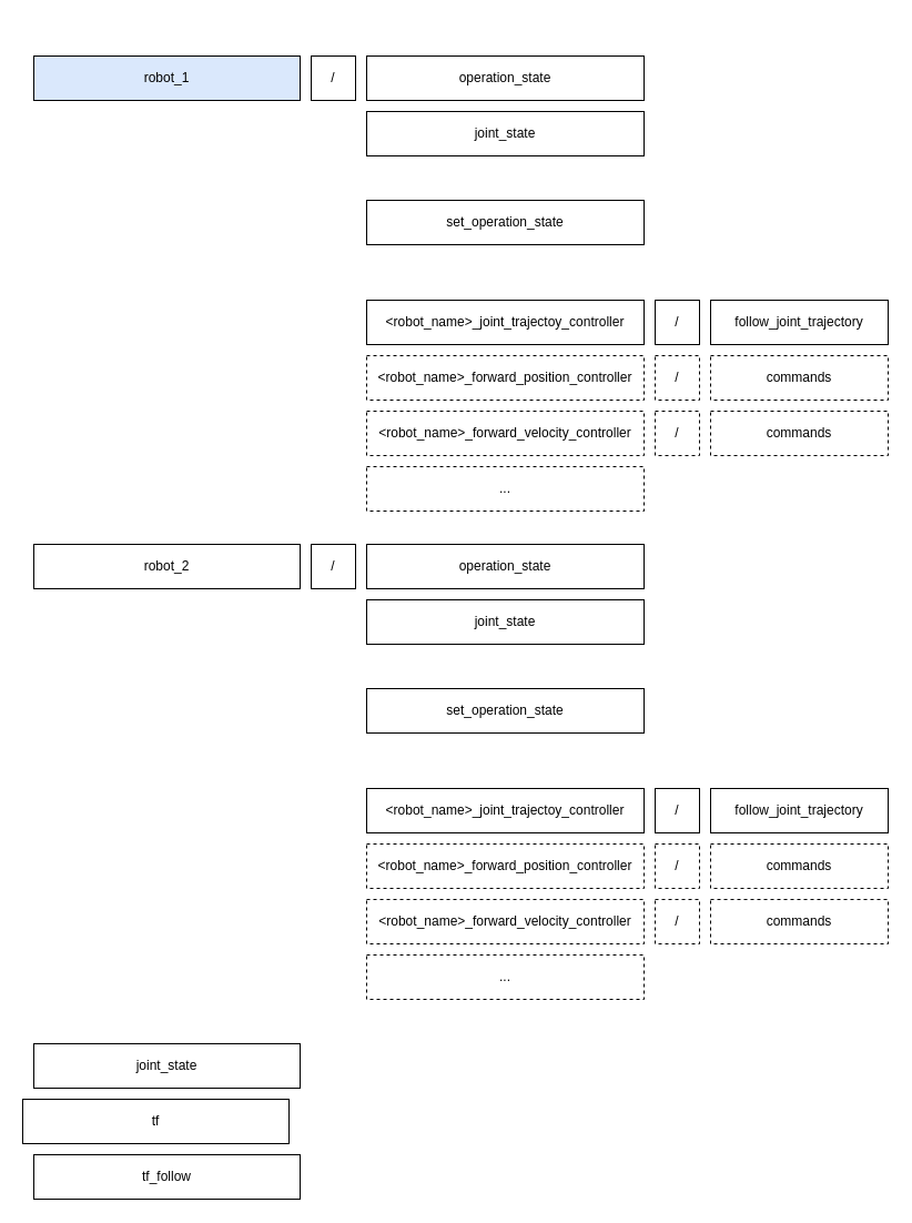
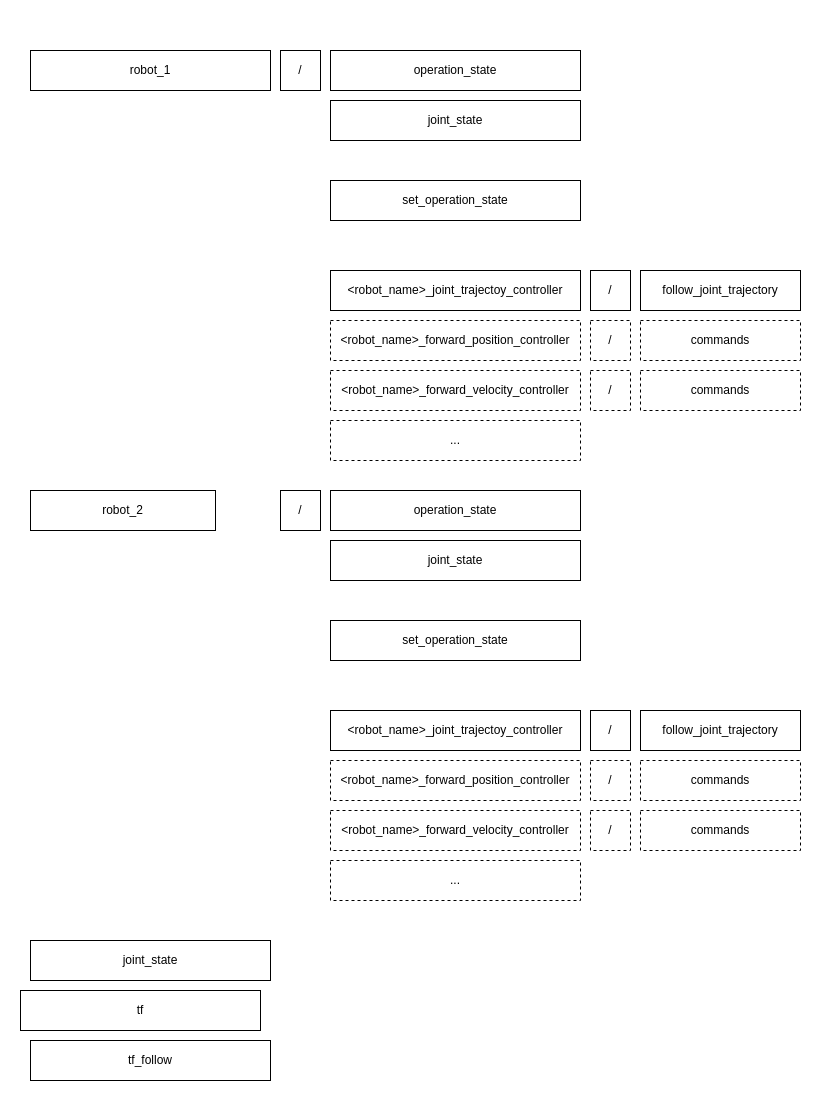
  <mxCell id="0" />
  <mxCell id="1" parent="0" />
- <mxCell id="2" value="robot_1" style="rounded=0;whiteSpace=wrap;html=1;fillColor=#dae8fc;" parent="1" vertex="1"><mxGeometry x="30" y="50" width="240" height="40" as="geometry" /></mxCell>
+ <mxCell id="2" value="robot_1" style="rounded=0;whiteSpace=wrap;html=1;" parent="1" vertex="1"><mxGeometry x="30" y="50" width="240" height="40" as="geometry" /></mxCell>
  <mxCell id="3" value="/" style="rounded=0;whiteSpace=wrap;html=1;" parent="1" vertex="1"><mxGeometry x="280" y="50" width="40" height="40" as="geometry" /></mxCell>
  <mxCell id="4" value="operation_state" style="rounded=0;whiteSpace=wrap;html=1;" parent="1" vertex="1"><mxGeometry x="330" y="50" width="250" height="40" as="geometry" /></mxCell>
  <mxCell id="5" value="Namespace" style="text;html=1;strokeColor=none;fillColor=none;align=left;verticalAlign=middle;whiteSpace=wrap;rounded=0;spacingLeft=5;fontColor=#ffffff;fontStyle=1" parent="1" vertex="1"><mxGeometry x="30" y="20" width="290" height="30" as="geometry" /></mxCell>
  <mxCell id="6" value="Publisher" style="text;html=1;strokeColor=none;fillColor=none;align=left;verticalAlign=middle;whiteSpace=wrap;rounded=0;fontColor=#ffffff;spacingLeft=5;fontStyle=1" parent="1" vertex="1"><mxGeometry x="330" y="20" width="470" height="30" as="geometry" /></mxCell>
  <mxCell id="7" value="set_operation_state" style="rounded=0;whiteSpace=wrap;html=1;" parent="1" vertex="1"><mxGeometry x="330" y="180" width="250" height="40" as="geometry" /></mxCell>
  <mxCell id="8" value="joint_state" style="rounded=0;whiteSpace=wrap;html=1;" parent="1" vertex="1"><mxGeometry x="330" y="100" width="250" height="40" as="geometry" /></mxCell>
  <mxCell id="9" value="follow_joint_trajectory" style="rounded=0;whiteSpace=wrap;html=1;" parent="1" vertex="1"><mxGeometry x="640" y="270" width="160" height="40" as="geometry" /></mxCell>
  <mxCell id="10" value="Action" style="text;html=1;strokeColor=none;fillColor=none;align=left;verticalAlign=middle;whiteSpace=wrap;rounded=0;fontColor=#ffffff;spacingLeft=5;fontStyle=1" parent="1" vertex="1"><mxGeometry x="330" y="240" width="470" height="30" as="geometry" /></mxCell>
  <mxCell id="11" value="&amp;lt;robot_name&amp;gt;_joint_trajectoy_controller" style="rounded=0;whiteSpace=wrap;html=1;" parent="1" vertex="1"><mxGeometry x="330" y="270" width="250" height="40" as="geometry" /></mxCell>
  <mxCell id="12" value="/" style="rounded=0;whiteSpace=wrap;html=1;" parent="1" vertex="1"><mxGeometry x="590" y="270" width="40" height="40" as="geometry" /></mxCell>
  <mxCell id="13" value="&amp;lt;robot_name&amp;gt;_forward_position_controller" style="rounded=0;whiteSpace=wrap;html=1;dashed=1;" parent="1" vertex="1"><mxGeometry x="330" y="320" width="250" height="40" as="geometry" /></mxCell>
  <mxCell id="14" value="/" style="rounded=0;whiteSpace=wrap;html=1;dashed=1;" parent="1" vertex="1"><mxGeometry x="590" y="320" width="40" height="40" as="geometry" /></mxCell>
  <mxCell id="15" value="commands" style="rounded=0;whiteSpace=wrap;html=1;dashed=1;" parent="1" vertex="1"><mxGeometry x="640" y="320" width="160" height="40" as="geometry" /></mxCell>
  <mxCell id="16" value="&amp;lt;robot_name&amp;gt;_forward_velocity_controller" style="rounded=0;whiteSpace=wrap;html=1;dashed=1;" parent="1" vertex="1"><mxGeometry x="330" y="370" width="250" height="40" as="geometry" /></mxCell>
  <mxCell id="17" value="/" style="rounded=0;whiteSpace=wrap;html=1;dashed=1;" parent="1" vertex="1"><mxGeometry x="590" y="370" width="40" height="40" as="geometry" /></mxCell>
  <mxCell id="18" value="commands" style="rounded=0;whiteSpace=wrap;html=1;dashed=1;" parent="1" vertex="1"><mxGeometry x="640" y="370" width="160" height="40" as="geometry" /></mxCell>
  <mxCell id="19" value="..." style="rounded=0;whiteSpace=wrap;html=1;dashed=1;" parent="1" vertex="1"><mxGeometry x="330" y="420" width="250" height="40" as="geometry" /></mxCell>
- <mxCell id="20" value="robot_2" style="rounded=0;whiteSpace=wrap;html=1;" vertex="1" parent="1"><mxGeometry x="30" y="490" width="240" height="40" as="geometry" /></mxCell>
+ <mxCell id="20" value="robot_2" style="rounded=0;whiteSpace=wrap;html=1;" vertex="1" parent="1"><mxGeometry x="30" y="490" width="185" height="40" as="geometry" /></mxCell>
  <mxCell id="21" value="/" style="rounded=0;whiteSpace=wrap;html=1;" vertex="1" parent="1"><mxGeometry x="280" y="490" width="40" height="40" as="geometry" /></mxCell>
  <mxCell id="22" value="operation_state" style="rounded=0;whiteSpace=wrap;html=1;" vertex="1" parent="1"><mxGeometry x="330" y="490" width="250" height="40" as="geometry" /></mxCell>
  <mxCell id="23" value="set_operation_state" style="rounded=0;whiteSpace=wrap;html=1;" vertex="1" parent="1"><mxGeometry x="330" y="620" width="250" height="40" as="geometry" /></mxCell>
  <mxCell id="24" value="joint_state" style="rounded=0;whiteSpace=wrap;html=1;" vertex="1" parent="1"><mxGeometry x="330" y="540" width="250" height="40" as="geometry" /></mxCell>
  <mxCell id="25" value="follow_joint_trajectory" style="rounded=0;whiteSpace=wrap;html=1;" vertex="1" parent="1"><mxGeometry x="640" y="710" width="160" height="40" as="geometry" /></mxCell>
  <mxCell id="26" value="Action" style="text;html=1;strokeColor=none;fillColor=none;align=left;verticalAlign=middle;whiteSpace=wrap;rounded=0;fontColor=#ffffff;spacingLeft=5;fontStyle=1" vertex="1" parent="1"><mxGeometry x="330" y="680" width="470" height="30" as="geometry" /></mxCell>
  <mxCell id="27" value="&amp;lt;robot_name&amp;gt;_joint_trajectoy_controller" style="rounded=0;whiteSpace=wrap;html=1;" vertex="1" parent="1"><mxGeometry x="330" y="710" width="250" height="40" as="geometry" /></mxCell>
  <mxCell id="28" value="/" style="rounded=0;whiteSpace=wrap;html=1;" vertex="1" parent="1"><mxGeometry x="590" y="710" width="40" height="40" as="geometry" /></mxCell>
  <mxCell id="29" value="&amp;lt;robot_name&amp;gt;_forward_position_controller" style="rounded=0;whiteSpace=wrap;html=1;dashed=1;" vertex="1" parent="1"><mxGeometry x="330" y="760" width="250" height="40" as="geometry" /></mxCell>
  <mxCell id="30" value="/" style="rounded=0;whiteSpace=wrap;html=1;dashed=1;" vertex="1" parent="1"><mxGeometry x="590" y="760" width="40" height="40" as="geometry" /></mxCell>
  <mxCell id="31" value="commands" style="rounded=0;whiteSpace=wrap;html=1;dashed=1;" vertex="1" parent="1"><mxGeometry x="640" y="760" width="160" height="40" as="geometry" /></mxCell>
  <mxCell id="32" value="&amp;lt;robot_name&amp;gt;_forward_velocity_controller" style="rounded=0;whiteSpace=wrap;html=1;dashed=1;" vertex="1" parent="1"><mxGeometry x="330" y="810" width="250" height="40" as="geometry" /></mxCell>
  <mxCell id="33" value="/" style="rounded=0;whiteSpace=wrap;html=1;dashed=1;" vertex="1" parent="1"><mxGeometry x="590" y="810" width="40" height="40" as="geometry" /></mxCell>
  <mxCell id="34" value="commands" style="rounded=0;whiteSpace=wrap;html=1;dashed=1;" vertex="1" parent="1"><mxGeometry x="640" y="810" width="160" height="40" as="geometry" /></mxCell>
  <mxCell id="35" value="..." style="rounded=0;whiteSpace=wrap;html=1;dashed=1;" vertex="1" parent="1"><mxGeometry x="330" y="860" width="250" height="40" as="geometry" /></mxCell>
  <mxCell id="36" value="joint_state" style="rounded=0;whiteSpace=wrap;html=1;" vertex="1" parent="1"><mxGeometry x="30" y="940" width="240" height="40" as="geometry" /></mxCell>
  <mxCell id="37" value="tf" style="rounded=0;whiteSpace=wrap;html=1;" vertex="1" parent="1"><mxGeometry x="20" y="990" width="240" height="40" as="geometry" /></mxCell>
  <mxCell id="38" value="tf_follow" style="rounded=0;whiteSpace=wrap;html=1;" vertex="1" parent="1"><mxGeometry x="30" y="1040" width="240" height="40" as="geometry" /></mxCell>
